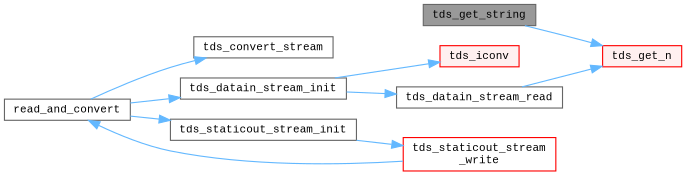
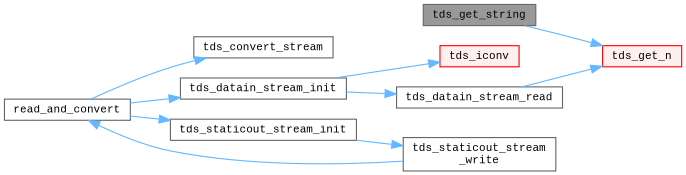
  digraph {
    fontname="Liberation Mono"
    rankdir=LR
    node [color=grey40 fillcolor=white fontname="Liberation Mono" fontsize=10 shape=box style=filled]
    edge [color=steelblue1 fontname="Liberation Mono" fontsize=10 labelfontname=Helvetica labelfontsize=10 style=solid]
    n1 [color=gray40 fillcolor=grey60 fontcolor=black height=0.2 label=tds_get_string width=0.4]
    n2 [color=red fillcolor="#FFF0F0" height=0.2 label=tds_get_n width=0.4]
    n3 [height=0.2 label=read_and_convert width=0.4]
    n4 [height=0.2 label=tds_convert_stream width=0.4]
    n5 [height=0.2 label=tds_datain_stream_init width=0.4]
    n6 [height=0.2 label=tds_staticout_stream_init width=0.4]
    n7 [color=red fillcolor="#FFF0F0" height=0.2 label=tds_iconv width=0.4]
    n8 [height=0.2 label=tds_datain_stream_read width=0.4]
-   n9 [color=red height=0.2 label="tds_staticout_stream\l_write" width=0.4]
+   n9 [height=0.2 label="tds_staticout_stream\l_write" width=0.4]
    n1 -> n2
    n3 -> n4
    n3 -> n5
    n3 -> n6
    n5 -> n7
    n5 -> n8
    n6 -> n9
    n8 -> n2
    n9 -> n3
  }
